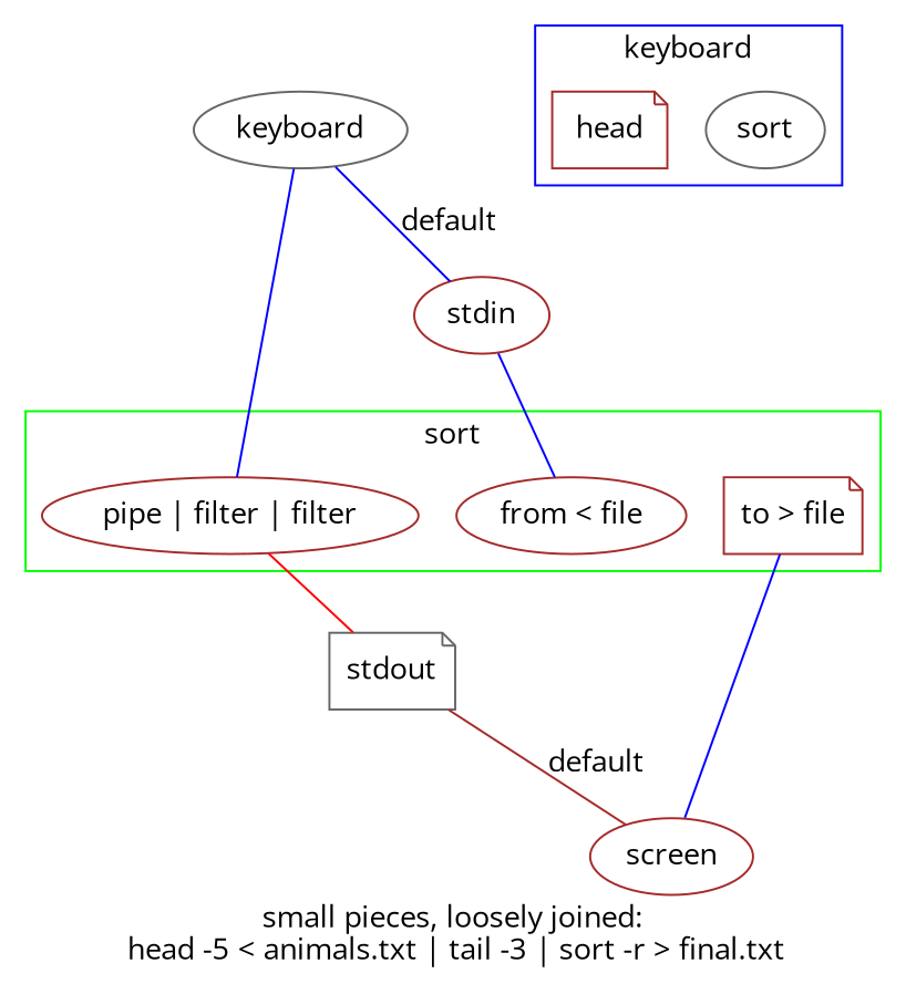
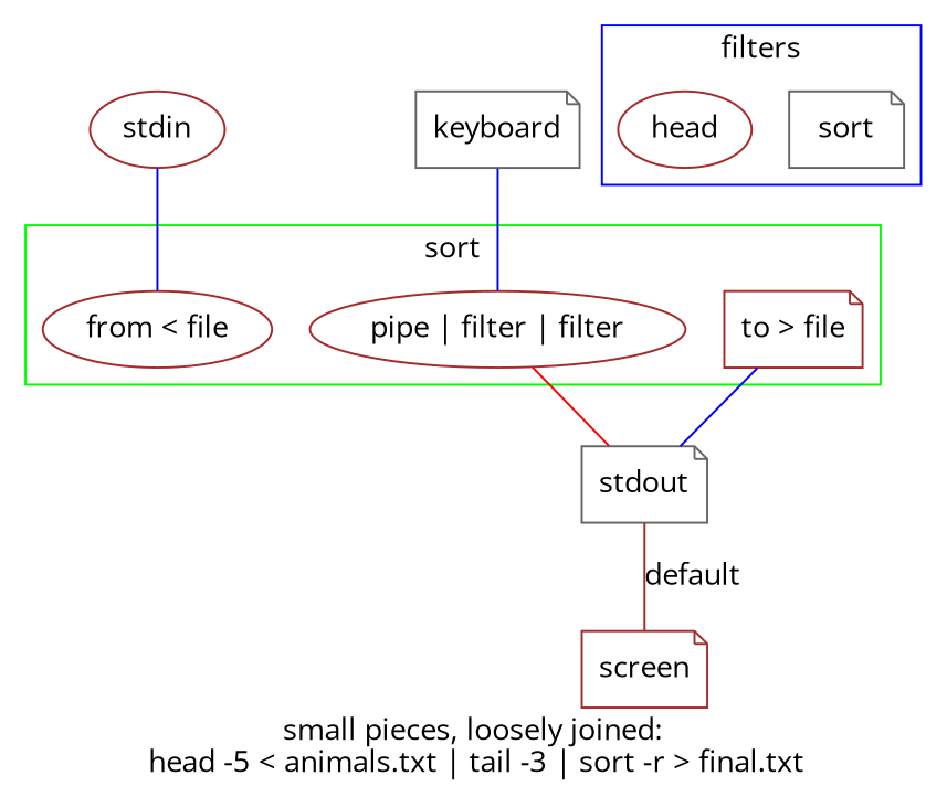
  graph {
    fontname="Open Sans"
    label="small pieces, loosely joined:\n head -5 < animals.txt | tail -3 | sort -r > final.txt"
    node [color=brown fontname="Open Sans" shape=ellipse]
    edge [color=blue fontname="Open Sans"]
    n1 [label="to > file" shape=note]
    n2 [label="from < file"]
    n3 [label="pipe | filter | filter"]
-   sort [color=gray40]
-   head [shape=note]
+   sort [color=gray40 shape=note]
+   head
    stdout [color=gray40 shape=note]
-   screen
+   screen [shape=note]
    stdin
-   keyboard [color=gray40]
+   keyboard [color=gray40 shape=note]
    subgraph cluster_1 {
      color=green
      label=sort
      n1
      n2
      n3
    }
    subgraph cluster_2 {
      color=blue
-     label=keyboard
+     label=filters
      sort
      head
    }
    n3 -- stdout [color=red]
-   screen -- n1
+   stdout -- n1
    stdout -- screen [color=brown label=default]
    stdin -- n2
    keyboard -- n3
-   keyboard -- stdin [label=default]
  }
